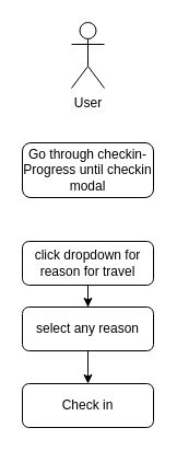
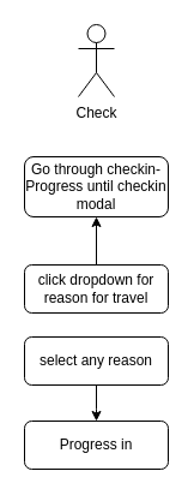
  <mxCell id="0" />
  <mxCell id="1" parent="0" />
  <mxCell id="2" value="Go through checkin-Progress until checkin modal" style="rounded=1;whiteSpace=wrap;html=1;fontSize=12;glass=0;strokeWidth=1;shadow=0;" parent="1" vertex="1"><mxGeometry x="20" y="130" width="120" height="50" as="geometry" /></mxCell>
- <mxCell id="3" value="User" style="shape=umlActor;verticalLabelPosition=bottom;verticalAlign=top;html=1;outlineConnect=0;" parent="1" vertex="1"><mxGeometry x="65" y="20" width="30" height="60" as="geometry" /></mxCell>
- <mxCell id="4" style="edgeStyle=orthogonalEdgeStyle;rounded=0;orthogonalLoop=1;jettySize=auto;html=1;" parent="1" source="5" target="7" edge="1"><mxGeometry relative="1" as="geometry" /></mxCell>
+ <mxCell id="3" value="Check" style="shape=umlActor;verticalLabelPosition=bottom;verticalAlign=top;html=1;outlineConnect=0;" parent="1" vertex="1"><mxGeometry x="65" y="20" width="30" height="60" as="geometry" /></mxCell>
+ <mxCell id="4" style="edgeStyle=orthogonalEdgeStyle;rounded=0;orthogonalLoop=1;jettySize=auto;html=1;" parent="1" source="5" target="2" edge="1"><mxGeometry relative="1" as="geometry" /></mxCell>
  <mxCell id="5" value="click dropdown for reason for travel" style="rounded=1;whiteSpace=wrap;html=1;fontSize=12;glass=0;strokeWidth=1;shadow=0;" parent="1" vertex="1"><mxGeometry x="20" y="220" width="120" height="40" as="geometry" /></mxCell>
  <mxCell id="6" style="edgeStyle=orthogonalEdgeStyle;rounded=0;orthogonalLoop=1;jettySize=auto;html=1;" parent="1" source="7" edge="1"><mxGeometry relative="1" as="geometry"><mxPoint x="80" y="350" as="targetPoint" /></mxGeometry></mxCell>
  <mxCell id="7" value="select any reason" style="rounded=1;whiteSpace=wrap;html=1;fontSize=12;glass=0;strokeWidth=1;shadow=0;" parent="1" vertex="1"><mxGeometry x="20" y="280" width="120" height="40" as="geometry" /></mxCell>
- <mxCell id="8" value="Check in" style="rounded=1;whiteSpace=wrap;html=1;fontSize=12;glass=0;strokeWidth=1;shadow=0;" parent="1" vertex="1"><mxGeometry x="20" y="350" width="120" height="40" as="geometry" /></mxCell>
+ <mxCell id="8" value="Progress in" style="rounded=1;whiteSpace=wrap;html=1;fontSize=12;glass=0;strokeWidth=1;shadow=0;" parent="1" vertex="1"><mxGeometry x="20" y="350" width="120" height="40" as="geometry" /></mxCell>
